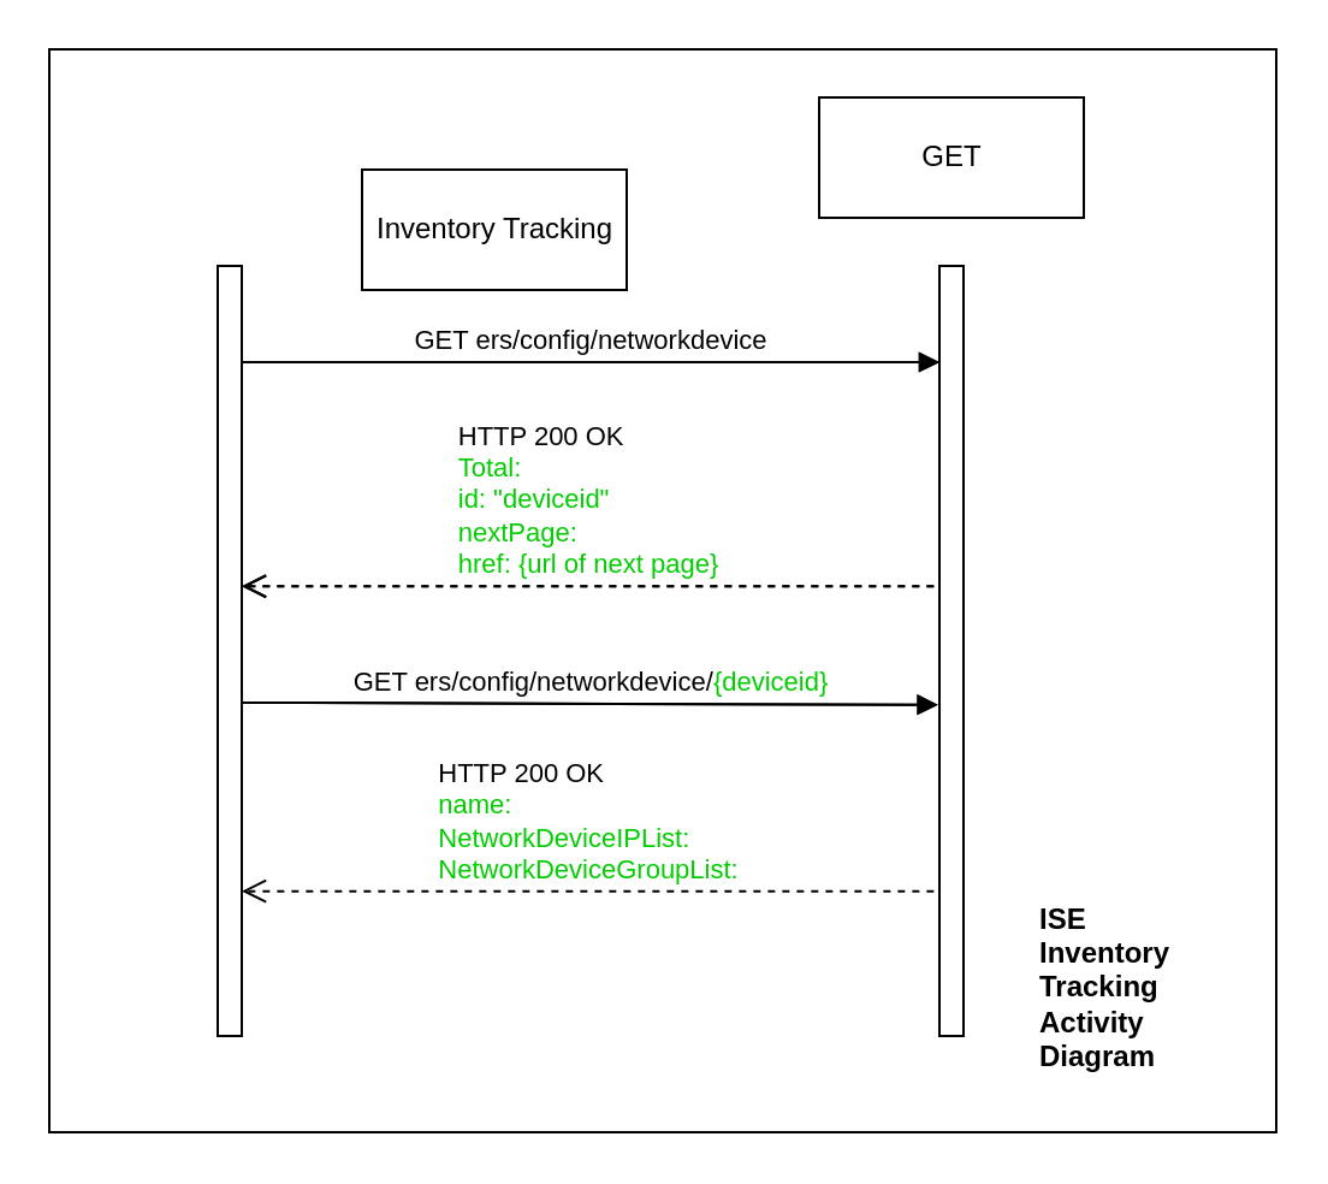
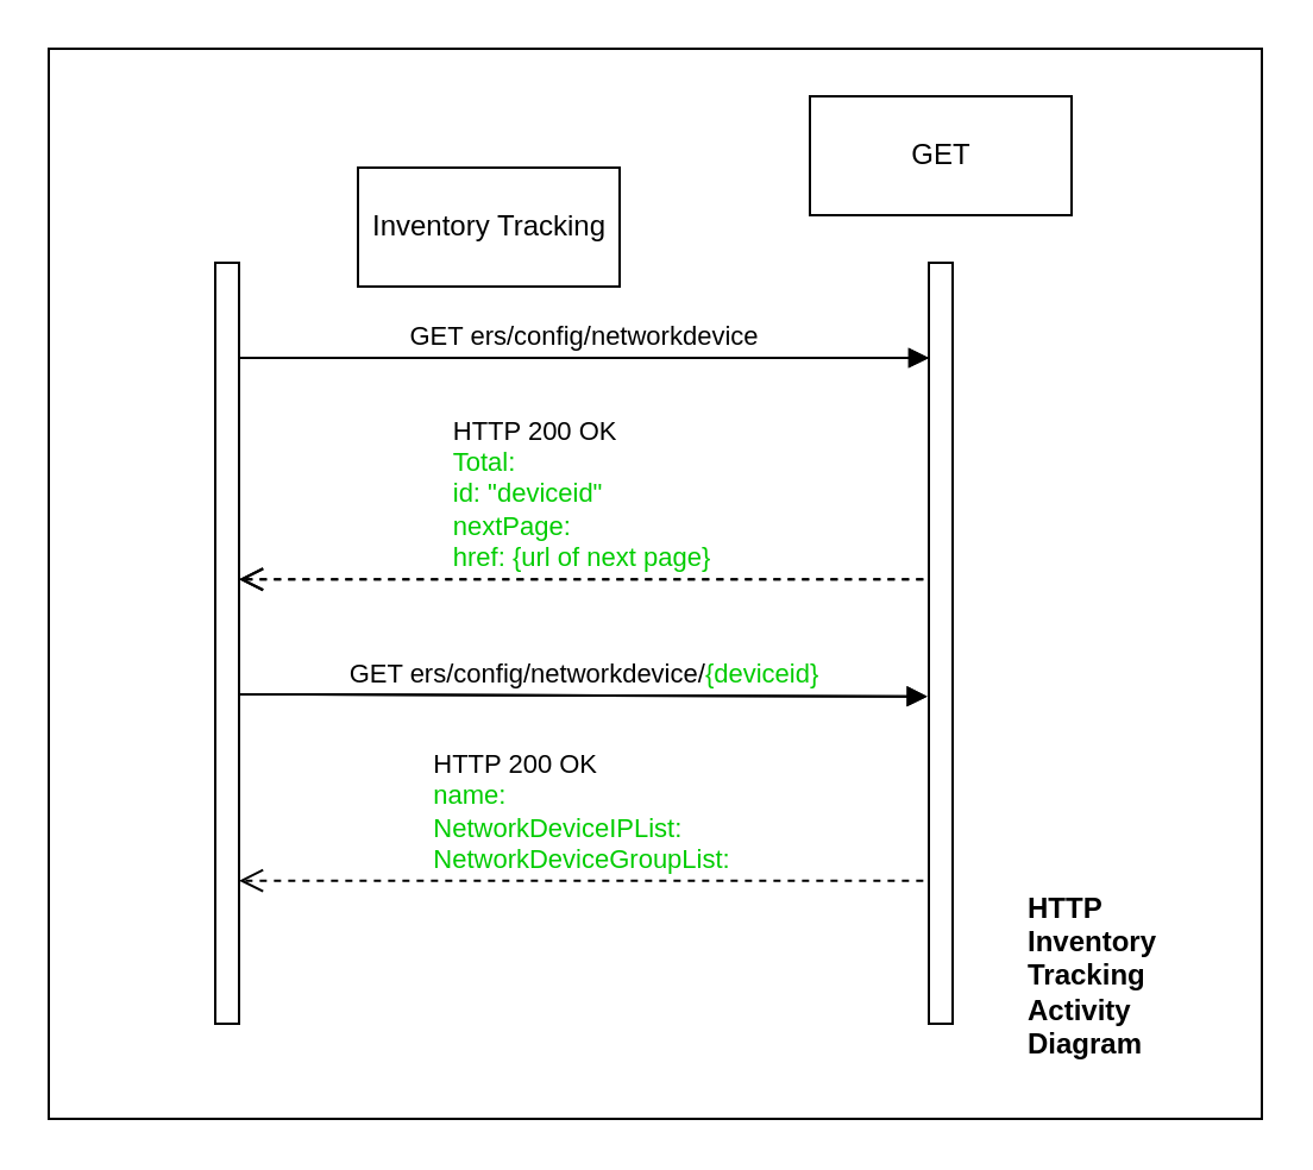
  <mxCell id="0" />
  <mxCell id="1" parent="0" />
  <mxCell id="2" value="" style="rounded=0;whiteSpace=wrap;html=1;" parent="1" vertex="1"><mxGeometry x="20" y="20" width="510" height="450" as="geometry" /></mxCell>
  <mxCell id="3" value="Inventory Tracking" style="html=1;" parent="1" vertex="1"><mxGeometry x="150" y="70" width="110" height="50" as="geometry" /></mxCell>
  <mxCell id="4" value="GET" style="html=1;" parent="1" vertex="1"><mxGeometry x="340" y="40" width="110" height="50" as="geometry" /></mxCell>
  <mxCell id="5" value="" style="html=1;points=[];perimeter=orthogonalPerimeter;" parent="1" vertex="1"><mxGeometry x="90" y="110" width="10" height="320" as="geometry" /></mxCell>
  <mxCell id="6" value="" style="html=1;points=[];perimeter=orthogonalPerimeter;" parent="1" vertex="1"><mxGeometry x="390" y="110" width="10" height="320" as="geometry" /></mxCell>
  <mxCell id="7" value="GET ers/config/networkdevice" style="html=1;verticalAlign=bottom;endArrow=block;" parent="1" edge="1"><mxGeometry width="80" relative="1" as="geometry"><mxPoint x="100" y="150" as="sourcePoint" /><mxPoint x="390" y="150" as="targetPoint" /></mxGeometry></mxCell>
  <mxCell id="8" value="&lt;div style=&quot;text-align: left&quot;&gt;HTTP 200 OK&lt;/div&gt;&lt;div style=&quot;text-align: left&quot;&gt;&lt;span style=&quot;color: rgb(0 , 204 , 0)&quot;&gt;Total:&lt;/span&gt;&lt;/div&gt;&lt;font color=&quot;#00cc00&quot;&gt;&lt;div style=&quot;text-align: left&quot;&gt;id: &quot;deviceid&quot;&lt;/div&gt;&lt;div style=&quot;text-align: left&quot;&gt;nextPage:&lt;/div&gt;&lt;div style=&quot;text-align: left&quot;&gt;href: {url of next page}&lt;/div&gt;&lt;/font&gt;" style="html=1;verticalAlign=bottom;endArrow=open;dashed=1;endSize=8;exitX=-0.233;exitY=0.416;exitDx=0;exitDy=0;exitPerimeter=0;" parent="1" source="6" target="5" edge="1"><mxGeometry relative="1" as="geometry"><mxPoint x="390" y="190" as="sourcePoint" /><mxPoint x="310" y="190" as="targetPoint" /></mxGeometry></mxCell>
  <mxCell id="9" value="GET ers/config/networkdevice/&lt;font color=&quot;#00cc00&quot;&gt;{deviceid}&lt;/font&gt;" style="html=1;verticalAlign=bottom;endArrow=block;entryX=-0.067;entryY=0.57;entryDx=0;entryDy=0;entryPerimeter=0;exitX=1.017;exitY=0.567;exitDx=0;exitDy=0;exitPerimeter=0;" parent="1" source="5" target="6" edge="1"><mxGeometry width="80" relative="1" as="geometry"><mxPoint x="100" y="260" as="sourcePoint" /><mxPoint x="390" y="260" as="targetPoint" /></mxGeometry></mxCell>
  <mxCell id="10" value="&lt;div style=&quot;text-align: left&quot;&gt;HTTP 200 OK&lt;/div&gt;&lt;div style=&quot;text-align: left&quot;&gt;&lt;span style=&quot;color: rgb(0 , 204 , 0)&quot;&gt;name:&lt;/span&gt;&lt;/div&gt;&lt;font color=&quot;#00cc00&quot;&gt;&lt;div style=&quot;text-align: left&quot;&gt;NetworkDeviceIPList:&lt;/div&gt;&lt;div style=&quot;text-align: left&quot;&gt;NetworkDeviceGroupList:&lt;/div&gt;&lt;/font&gt;" style="html=1;verticalAlign=bottom;endArrow=open;dashed=1;endSize=8;exitX=-0.233;exitY=0.812;exitDx=0;exitDy=0;exitPerimeter=0;" parent="1" source="6" target="5" edge="1"><mxGeometry relative="1" as="geometry"><mxPoint x="380" y="370" as="sourcePoint" /><mxPoint x="110" y="370" as="targetPoint" /></mxGeometry></mxCell>
- <mxCell id="11" value="&lt;b&gt;ISE&lt;br&gt;Inventory Tracking&amp;nbsp;&lt;br&gt;Activity Diagram&lt;br&gt;&lt;/b&gt;" style="text;html=1;strokeColor=none;fillColor=none;align=left;verticalAlign=middle;whiteSpace=wrap;rounded=0;" parent="1" vertex="1"><mxGeometry x="430" y="370" width="80" height="80" as="geometry" /></mxCell>
+ <mxCell id="11" value="&lt;b&gt;HTTP&lt;br&gt;Inventory Tracking&amp;nbsp;&lt;br&gt;Activity Diagram&lt;br&gt;&lt;/b&gt;" style="text;html=1;strokeColor=none;fillColor=none;align=left;verticalAlign=middle;whiteSpace=wrap;rounded=0;" parent="1" vertex="1"><mxGeometry x="430" y="370" width="80" height="80" as="geometry" /></mxCell>
  <mxCell id="12" value="GET ers/config/networkdevice" style="html=1;verticalAlign=bottom;endArrow=block;" parent="1" edge="1"><mxGeometry width="80" relative="1" as="geometry"><mxPoint x="100" y="150" as="sourcePoint" /><mxPoint x="390" y="150" as="targetPoint" /></mxGeometry></mxCell>
  <mxCell id="13" value="" style="html=1;points=[];perimeter=orthogonalPerimeter;" parent="1" vertex="1"><mxGeometry x="90" y="110" width="10" height="320" as="geometry" /></mxCell>
  <mxCell id="14" value="" style="html=1;points=[];perimeter=orthogonalPerimeter;" parent="1" vertex="1"><mxGeometry x="390" y="110" width="10" height="320" as="geometry" /></mxCell>
  <mxCell id="15" value="&lt;div style=&quot;text-align: left&quot;&gt;HTTP 200 OK&lt;/div&gt;&lt;div style=&quot;text-align: left&quot;&gt;&lt;span style=&quot;color: rgb(0 , 204 , 0)&quot;&gt;Total:&lt;/span&gt;&lt;/div&gt;&lt;font color=&quot;#00cc00&quot;&gt;&lt;div style=&quot;text-align: left&quot;&gt;id: &quot;deviceid&quot;&lt;/div&gt;&lt;div style=&quot;text-align: left&quot;&gt;nextPage:&lt;/div&gt;&lt;div style=&quot;text-align: left&quot;&gt;href: {url of next page}&lt;/div&gt;&lt;/font&gt;" style="html=1;verticalAlign=bottom;endArrow=open;dashed=1;endSize=8;exitX=-0.233;exitY=0.416;exitDx=0;exitDy=0;exitPerimeter=0;" parent="1" source="14" target="13" edge="1"><mxGeometry relative="1" as="geometry"><mxPoint x="390" y="190" as="sourcePoint" /><mxPoint x="310" y="190" as="targetPoint" /></mxGeometry></mxCell>
  <mxCell id="16" value="GET ers/config/networkdevice/&lt;font color=&quot;#00cc00&quot;&gt;{deviceid}&lt;/font&gt;" style="html=1;verticalAlign=bottom;endArrow=block;entryX=-0.067;entryY=0.57;entryDx=0;entryDy=0;entryPerimeter=0;exitX=1.017;exitY=0.567;exitDx=0;exitDy=0;exitPerimeter=0;" parent="1" source="13" target="14" edge="1"><mxGeometry width="80" relative="1" as="geometry"><mxPoint x="100" y="260" as="sourcePoint" /><mxPoint x="390" y="260" as="targetPoint" /></mxGeometry></mxCell>
